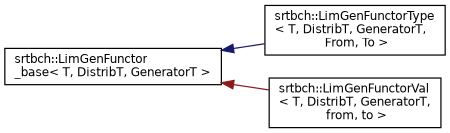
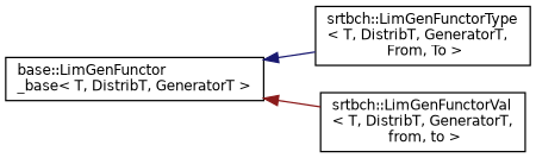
  digraph {
    rankdir=LR
    node [color=black fillcolor=white fontname=Helvetica fontsize=10 shape=record style=filled]
    edge [dir=back fontname=Helvetica fontsize=10 labelfontname=Helvetica labelfontsize=10 style=solid]
-   n1 [height=0.2 label="srtbch::LimGenFunctor\l_base\< T, DistribT, GeneratorT \>" width=0.4]
+   n1 [height=0.2 label="base::LimGenFunctor\l_base\< T, DistribT, GeneratorT \>" width=0.4]
    n2 [height=0.2 label="srtbch::LimGenFunctorType\l\< T, DistribT, GeneratorT,\l From, To \>" width=0.4]
    n3 [height=0.2 label="srtbch::LimGenFunctorVal\l\< T, DistribT, GeneratorT,\l from, to \>" width=0.4]
    n1 -> n2 [color=midnightblue]
    n1 -> n3 [color=firebrick4]
  }
